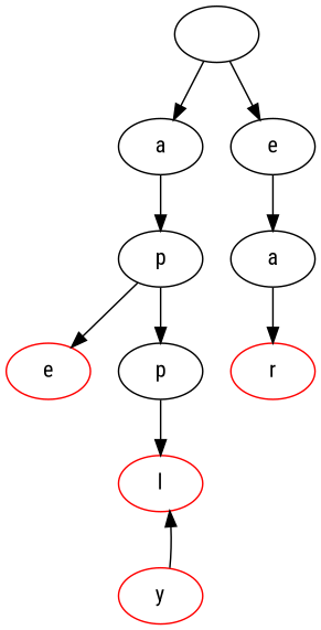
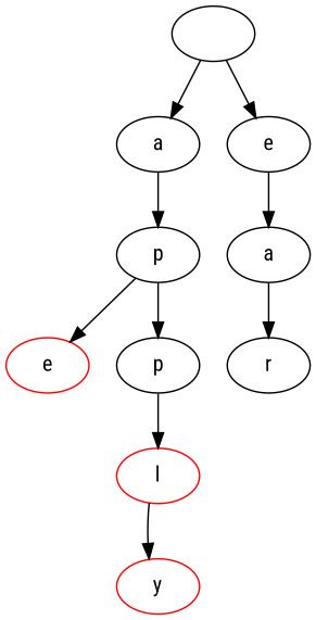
  digraph {
    fontname="Roboto Condensed"
    node [fontname="Roboto Condensed"]
    edge [fontname="Roboto Condensed"]
    n1 [label=" "]
    n2 [label=a]
    n3 [label=e]
    n4 [label=p]
    n5 [label=a]
    n6 [color=red label=e]
    n7 [label=p]
-   n8 [color=red label=r]
+   n8 [color=black label=r]
    n9 [color=red label=l]
    n10 [color=red label=y]
    n1 -> n2
    n1 -> n3
    n2 -> n4
    n3 -> n5
    n4 -> n6
    n4 -> n7
    n5 -> n8
    n7 -> n9
-   n10 -> n9
+   n9 -> n10
  }
